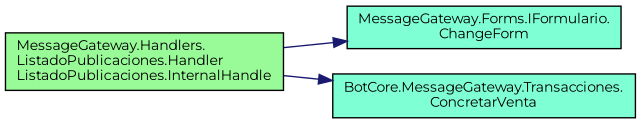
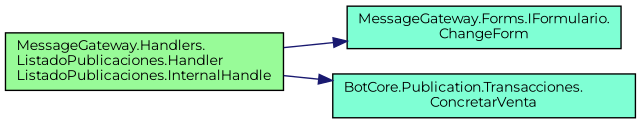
  digraph {
    rankdir=LR
    fontname=Montserrat
    node [color=black fillcolor=aquamarine fontname=Montserrat fontsize=10 shape=record style=filled]
    edge [color=midnightblue fontname=Montserrat fontsize=10 labelfontname=Helvetica labelfontsize=10 style=solid]
    n1 [fillcolor=palegreen fontcolor=black height=0.2 label="MessageGateway.Handlers.\lListadoPublicaciones.Handler\lListadoPublicaciones.InternalHandle" width=0.4]
    n2 [height=0.2 label="MessageGateway.Forms.IFormulario.\lChangeForm" width=0.4]
-   n3 [height=0.2 label="BotCore.MessageGateway.Transacciones.\lConcretarVenta" width=0.4]
+   n3 [height=0.2 label="BotCore.Publication.Transacciones.\lConcretarVenta" width=0.4]
    n1 -> n2
    n1 -> n3
  }
